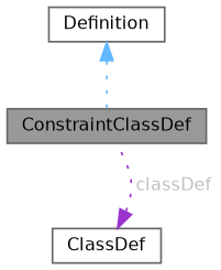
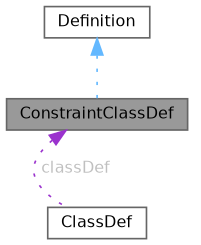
  digraph {
    node [color=gray40 fillcolor=white fontname=Helvetica fontsize=10 shape=box style=filled]
    edge [dir=back fontname=Helvetica fontsize=10 labelfontname=Helvetica labelfontsize=10 style=dotted]
    n1 [fillcolor=grey60 fontcolor=black height=0.2 label=ConstraintClassDef width=0.4]
    n2 [height=0.2 label=ClassDef width=0.4]
    n3 [height=0.2 label=Definition width=0.4]
-   n2 -> n1 [color=darkorchid3 fontcolor=grey label=" classDef"]
+   n1 -> n2 [color=darkorchid3 fontcolor=grey label=" classDef"]
    n3 -> n1 [color=steelblue1]
  }
